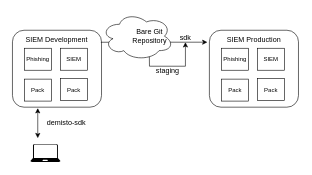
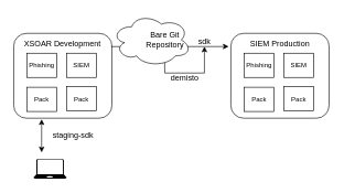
  <mxCell id="0" />
  <mxCell id="1" parent="0" />
  <mxCell id="2" value="" style="rounded=1;whiteSpace=wrap;html=1;" vertex="1" parent="1"><mxGeometry x="20" y="50" width="148.61" height="128.33" as="geometry" /></mxCell>
- <mxCell id="3" value="SIEM Development" style="text;html=1;strokeColor=none;fillColor=none;align=center;verticalAlign=middle;whiteSpace=wrap;rounded=0;" vertex="1" parent="1"><mxGeometry x="33.44" y="60" width="121.73" height="11.33" as="geometry" /></mxCell>
+ <mxCell id="3" value="XSOAR Development" style="text;html=1;strokeColor=none;fillColor=none;align=center;verticalAlign=middle;whiteSpace=wrap;rounded=0;" vertex="1" parent="1"><mxGeometry x="33.44" y="60" width="121.73" height="11.33" as="geometry" /></mxCell>
  <mxCell id="4" value="&lt;font size=&quot;1&quot;&gt;Phishing&lt;/font&gt;" style="rounded=0;whiteSpace=wrap;html=1;strokeWidth=1;" vertex="1" parent="1"><mxGeometry x="40" y="80" width="45.43" height="36.67" as="geometry" /></mxCell>
  <mxCell id="5" value="&lt;font size=&quot;1&quot;&gt;SIEM&lt;/font&gt;" style="rounded=0;whiteSpace=wrap;html=1;strokeWidth=1;" vertex="1" parent="1"><mxGeometry x="100" y="80" width="45.43" height="36.67" as="geometry" /></mxCell>
  <mxCell id="6" value="&lt;font size=&quot;1&quot;&gt;Pack&lt;/font&gt;" style="rounded=0;whiteSpace=wrap;html=1;strokeWidth=1;" vertex="1" parent="1"><mxGeometry x="40" y="131.5" width="45.43" height="36.67" as="geometry" /></mxCell>
  <mxCell id="7" value="&lt;font size=&quot;1&quot;&gt;Pack&lt;/font&gt;" style="rounded=0;whiteSpace=wrap;html=1;strokeWidth=1;" vertex="1" parent="1"><mxGeometry x="100" y="130.33" width="45.43" height="36.67" as="geometry" /></mxCell>
  <mxCell id="8" value="" style="endArrow=classic;html=1;strokeWidth=1;entryX=-0.023;entryY=0.155;entryDx=0;entryDy=0;entryPerimeter=0;" edge="1" parent="1" target="9"><mxGeometry width="50" height="50" relative="1" as="geometry"><mxPoint x="167.41" y="70" as="sourcePoint" /><mxPoint x="308.61" y="70" as="targetPoint" /></mxGeometry></mxCell>
  <mxCell id="9" value="" style="rounded=1;whiteSpace=wrap;html=1;" vertex="1" parent="1"><mxGeometry x="348.61" y="50" width="148.61" height="128.33" as="geometry" /></mxCell>
  <mxCell id="10" value="SIEM Production" style="text;html=1;strokeColor=none;fillColor=none;align=center;verticalAlign=middle;whiteSpace=wrap;rounded=0;" vertex="1" parent="1"><mxGeometry x="362.05" y="60" width="121.73" height="11.33" as="geometry" /></mxCell>
  <mxCell id="11" value="&lt;font size=&quot;1&quot;&gt;Phishing&lt;/font&gt;" style="rounded=0;whiteSpace=wrap;html=1;strokeWidth=1;" vertex="1" parent="1"><mxGeometry x="368.61" y="80" width="45.43" height="36.67" as="geometry" /></mxCell>
  <mxCell id="12" value="&lt;font size=&quot;1&quot;&gt;SIEM&lt;/font&gt;" style="rounded=0;whiteSpace=wrap;html=1;strokeWidth=1;" vertex="1" parent="1"><mxGeometry x="428.61" y="80" width="45.43" height="36.67" as="geometry" /></mxCell>
  <mxCell id="13" value="&lt;font size=&quot;1&quot;&gt;Pack&lt;/font&gt;" style="rounded=0;whiteSpace=wrap;html=1;strokeWidth=1;" vertex="1" parent="1"><mxGeometry x="368.61" y="131.5" width="45.43" height="36.67" as="geometry" /></mxCell>
  <mxCell id="14" value="&lt;font size=&quot;1&quot;&gt;Pack&lt;/font&gt;" style="rounded=0;whiteSpace=wrap;html=1;strokeWidth=1;" vertex="1" parent="1"><mxGeometry x="428.61" y="130.33" width="45.43" height="36.67" as="geometry" /></mxCell>
  <mxCell id="15" value="" style="ellipse;shape=cloud;whiteSpace=wrap;html=1;strokeWidth=1;" vertex="1" parent="1"><mxGeometry x="168.61" y="20" width="120" height="80" as="geometry" /></mxCell>
  <mxCell id="16" value="Bare Git Repository" style="text;html=1;strokeColor=none;fillColor=none;align=center;verticalAlign=middle;whiteSpace=wrap;rounded=0;" vertex="1" parent="1"><mxGeometry x="218.61" y="35" width="60" height="50" as="geometry" /></mxCell>
  <mxCell id="17" value="sdk" style="text;html=1;strokeColor=none;fillColor=none;align=center;verticalAlign=middle;whiteSpace=wrap;rounded=0;" vertex="1" parent="1"><mxGeometry x="288.61" y="60" width="40" height="3.33" as="geometry" /></mxCell>
  <mxCell id="18" value="" style="endArrow=none;html=1;strokeWidth=1;entryX=0.665;entryY=0.928;entryDx=0;entryDy=0;entryPerimeter=0;" edge="1" parent="1" target="15"><mxGeometry width="50" height="50" relative="1" as="geometry"><mxPoint x="248.61" y="110" as="sourcePoint" /><mxPoint x="248.61" y="100" as="targetPoint" /></mxGeometry></mxCell>
  <mxCell id="19" value="" style="endArrow=none;html=1;strokeWidth=1;" edge="1" parent="1"><mxGeometry width="50" height="50" relative="1" as="geometry"><mxPoint x="248.61" y="110" as="sourcePoint" /><mxPoint x="308.61" y="110" as="targetPoint" /></mxGeometry></mxCell>
  <mxCell id="20" value="" style="endArrow=classic;html=1;strokeWidth=1;" edge="1" parent="1"><mxGeometry width="50" height="50" relative="1" as="geometry"><mxPoint x="308.61" y="110" as="sourcePoint" /><mxPoint x="308.61" y="70" as="targetPoint" /></mxGeometry></mxCell>
- <mxCell id="21" value="staging" style="text;html=1;strokeColor=none;fillColor=none;align=center;verticalAlign=middle;whiteSpace=wrap;rounded=0;" vertex="1" parent="1"><mxGeometry x="258.61" y="116.67" width="40" height="3.33" as="geometry" /></mxCell>
+ <mxCell id="21" value="demisto" style="text;html=1;strokeColor=none;fillColor=none;align=center;verticalAlign=middle;whiteSpace=wrap;rounded=0;" vertex="1" parent="1"><mxGeometry x="258.61" y="116.67" width="40" height="3.33" as="geometry" /></mxCell>
  <mxCell id="22" value="" style="verticalLabelPosition=bottom;html=1;verticalAlign=top;align=center;strokeColor=none;fillColor=#000000;shape=mxgraph.azure.laptop;pointerEvents=1;" vertex="1" parent="1"><mxGeometry x="50" y="240" width="50" height="30" as="geometry" /></mxCell>
  <mxCell id="23" value="" style="endArrow=classic;startArrow=classic;html=1;rounded=0;" edge="1" parent="1"><mxGeometry width="50" height="50" relative="1" as="geometry"><mxPoint x="62.21" y="230" as="sourcePoint" /><mxPoint x="62.21" y="180" as="targetPoint" /></mxGeometry></mxCell>
- <mxCell id="24" value="demisto-sdk&lt;br&gt;" style="text;html=1;strokeColor=none;fillColor=none;align=center;verticalAlign=middle;whiteSpace=wrap;rounded=0;" vertex="1" parent="1"><mxGeometry x="65.17" y="190" width="90" height="30" as="geometry" /></mxCell>
+ <mxCell id="24" value="staging-sdk&lt;br&gt;" style="text;html=1;strokeColor=none;fillColor=none;align=center;verticalAlign=middle;whiteSpace=wrap;rounded=0;" vertex="1" parent="1"><mxGeometry x="65.17" y="190" width="90" height="30" as="geometry" /></mxCell>
